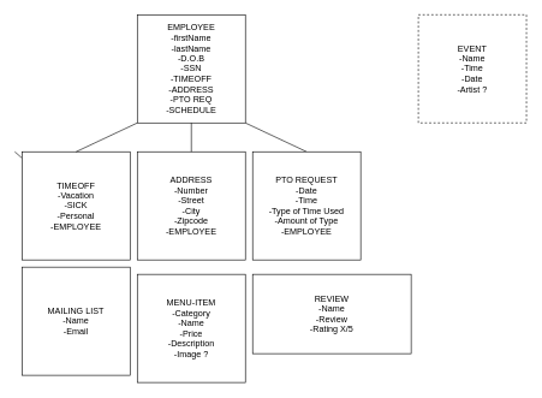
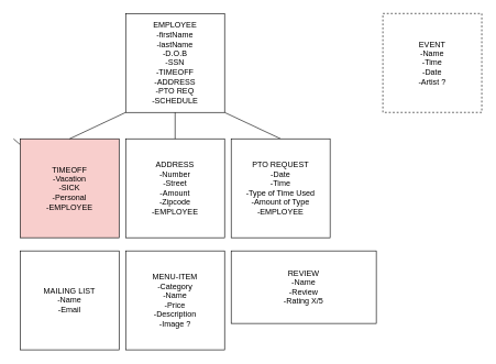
  <mxCell id="0" />
  <mxCell id="1" parent="0" />
  <mxCell id="2" value="EMPLOYEE&lt;br&gt;-firstName&lt;br&gt;-lastName&lt;br&gt;-D.O.B&lt;br&gt;-SSN&lt;br&gt;-TIMEOFF&lt;br&gt;-ADDRESS&lt;br&gt;-PTO REQ&lt;br&gt;-SCHEDULE" style="whiteSpace=wrap;html=1;aspect=fixed;" parent="1" vertex="1"><mxGeometry x="190" y="20" width="150" height="150" as="geometry" /></mxCell>
  <mxCell id="3" value="" style="endArrow=none;html=1;" parent="1" target="4" edge="1"><mxGeometry width="50" height="50" relative="1" as="geometry"><mxPoint x="20" y="210" as="sourcePoint" /><mxPoint x="20" y="170" as="targetPoint" /></mxGeometry></mxCell>
- <mxCell id="4" value="TIMEOFF&lt;br&gt;-Vacation&lt;br&gt;-SICK&lt;br&gt;-Personal&lt;br&gt;-EMPLOYEE" style="whiteSpace=wrap;html=1;aspect=fixed;" parent="1" vertex="1"><mxGeometry x="30" y="210" width="150" height="150" as="geometry" /></mxCell>
+ <mxCell id="4" value="TIMEOFF&lt;br&gt;-Vacation&lt;br&gt;-SICK&lt;br&gt;-Personal&lt;br&gt;-EMPLOYEE" style="whiteSpace=wrap;html=1;aspect=fixed;fillColor=#f8cecc;" parent="1" vertex="1"><mxGeometry x="30" y="210" width="150" height="150" as="geometry" /></mxCell>
  <mxCell id="5" value="" style="endArrow=none;html=1;entryX=0;entryY=1;entryDx=0;entryDy=0;exitX=0.5;exitY=0;exitDx=0;exitDy=0;" parent="1" source="4" target="2" edge="1"><mxGeometry width="50" height="50" relative="1" as="geometry"><mxPoint x="370" y="270" as="sourcePoint" /><mxPoint x="420" y="220" as="targetPoint" /></mxGeometry></mxCell>
- <mxCell id="6" value="ADDRESS&lt;br&gt;-Number&lt;br&gt;-Street&lt;br&gt;-City&lt;br&gt;-Zipcode&lt;br&gt;-EMPLOYEE" style="whiteSpace=wrap;html=1;aspect=fixed;" parent="1" vertex="1"><mxGeometry x="190" y="210" width="150" height="150" as="geometry" /></mxCell>
+ <mxCell id="6" value="ADDRESS&lt;br&gt;-Number&lt;br&gt;-Street&lt;br&gt;-Amount&lt;br&gt;-Zipcode&lt;br&gt;-EMPLOYEE" style="whiteSpace=wrap;html=1;aspect=fixed;" parent="1" vertex="1"><mxGeometry x="190" y="210" width="150" height="150" as="geometry" /></mxCell>
  <mxCell id="7" value="" style="endArrow=none;html=1;entryX=0.5;entryY=1;entryDx=0;entryDy=0;exitX=0.5;exitY=0;exitDx=0;exitDy=0;" parent="1" source="6" target="2" edge="1"><mxGeometry width="50" height="50" relative="1" as="geometry"><mxPoint x="370" y="250" as="sourcePoint" /><mxPoint x="420" y="200" as="targetPoint" /></mxGeometry></mxCell>
  <mxCell id="8" value="" style="endArrow=none;html=1;entryX=1;entryY=1;entryDx=0;entryDy=0;exitX=0.5;exitY=0;exitDx=0;exitDy=0;" parent="1" source="9" target="2" edge="1"><mxGeometry width="50" height="50" relative="1" as="geometry"><mxPoint x="370" y="210" as="sourcePoint" /><mxPoint x="420" y="160" as="targetPoint" /></mxGeometry></mxCell>
  <mxCell id="9" value="PTO REQUEST&lt;br&gt;-Date&lt;br&gt;-Time&lt;br&gt;-Type of Time Used&lt;br&gt;-Amount of Type&lt;br&gt;-EMPLOYEE" style="whiteSpace=wrap;html=1;aspect=fixed;" parent="1" vertex="1"><mxGeometry x="350" y="210" width="150" height="150" as="geometry" /></mxCell>
  <mxCell id="10" value="EVENT&lt;br&gt;-Name&lt;br&gt;-Time&lt;br&gt;-Date&lt;br&gt;-Artist ?" style="whiteSpace=wrap;html=1;aspect=fixed;dashed=1;" parent="1" vertex="1"><mxGeometry x="580" y="20" width="150" height="150" as="geometry" /></mxCell>
  <mxCell id="11" value="MENU-ITEM&lt;br&gt;-Category&lt;br&gt;-Name&lt;br&gt;-Price&lt;br&gt;-Description&lt;br&gt;-Image ?" style="whiteSpace=wrap;html=1;aspect=fixed;" parent="1" vertex="1"><mxGeometry x="190" y="380" width="150" height="150" as="geometry" /></mxCell>
- <mxCell id="12" value="MAILING LIST&lt;br&gt;-Name&lt;br&gt;-Email" style="whiteSpace=wrap;html=1;aspect=fixed;" vertex="1" parent="1"><mxGeometry x="30" y="370" width="150" height="150" as="geometry" /></mxCell>
+ <mxCell id="12" value="MAILING LIST&lt;br&gt;-Name&lt;br&gt;-Email" style="whiteSpace=wrap;html=1;aspect=fixed;" vertex="1" parent="1"><mxGeometry x="30" y="380" width="150" height="150" as="geometry" /></mxCell>
  <mxCell id="13" value="REVIEW&lt;br&gt;-Name&lt;br&gt;-Review&lt;br&gt;-Rating X/5" style="whiteSpace=wrap;html=1;aspect=fixed;" vertex="1" parent="1"><mxGeometry x="350" y="380" width="220" height="110" as="geometry" /></mxCell>
